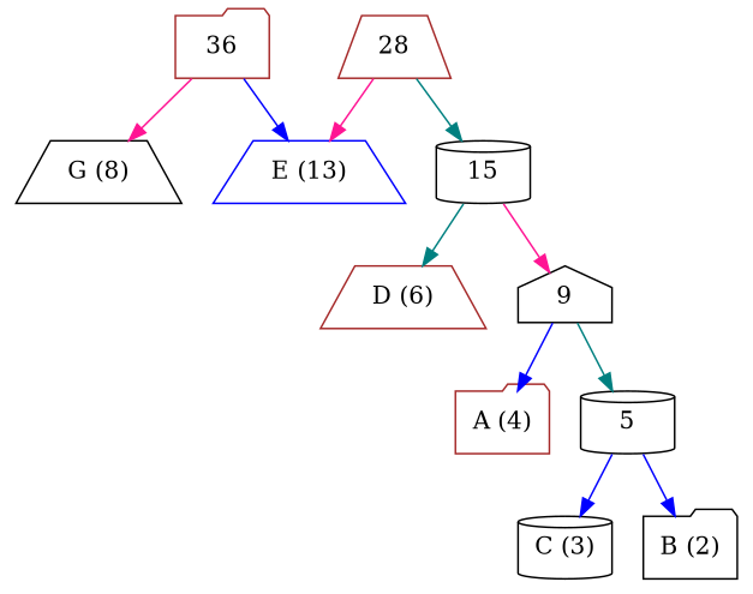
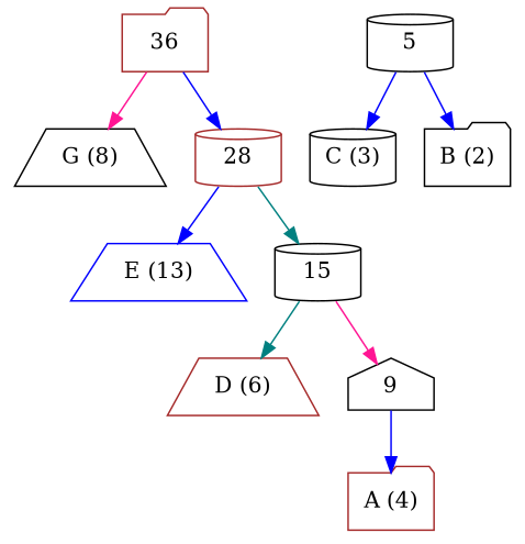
  digraph {
    fontname="DejaVu Serif"
    node [color=black fontname="DejaVu Serif" shape=cylinder]
    edge [color=blue fontname="DejaVu Serif"]
    36 [color=brown shape=folder]
    "G (8)" [shape=trapezium]
-   28 [color=brown shape=trapezium]
+   28 [color=brown]
    "E (13)" [color=blue shape=trapezium]
    15
    "D (6)" [color=brown shape=trapezium]
    9 [shape=house]
    "A (4)" [color=brown shape=folder]
    5
    "C (3)"
    "B (2)" [shape=folder]
    36 -> "G (8)" [color=deeppink]
-   36 -> "E (13)"
-   28 -> "E (13)" [color=deeppink]
+   36 -> 28
+   28 -> "E (13)"
    28 -> 15 [color=teal]
    15 -> "D (6)" [color=teal]
    15 -> 9 [color=deeppink]
    9 -> "A (4)"
-   9 -> 5 [color=teal]
    5 -> "C (3)"
    5 -> "B (2)"
  }
